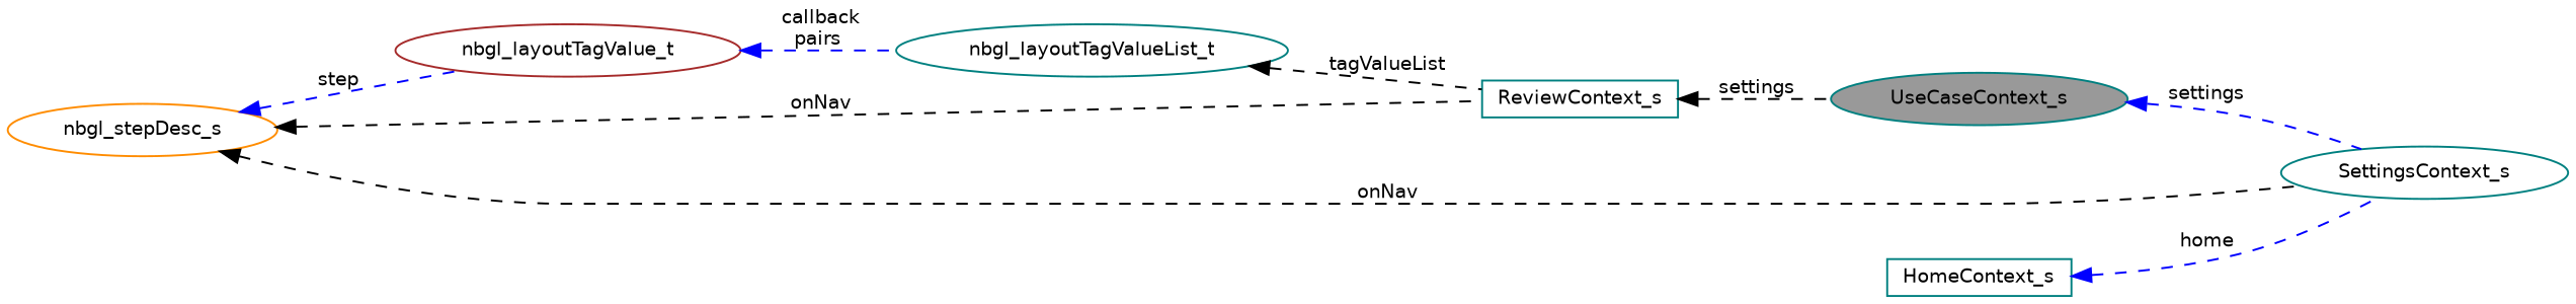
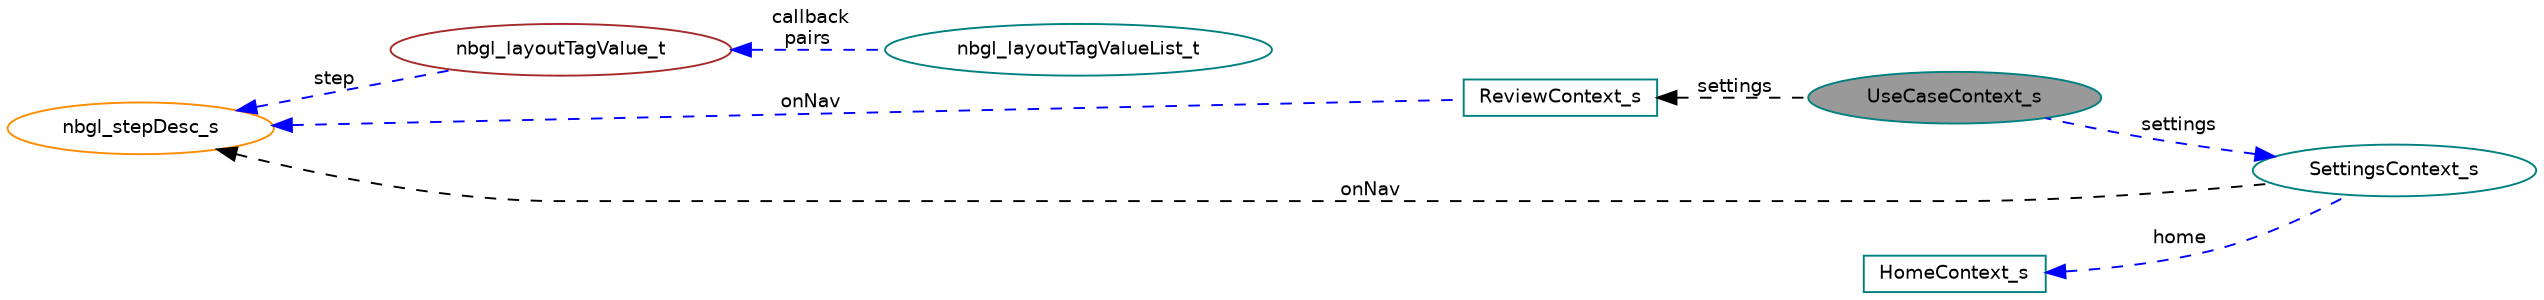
  digraph {
    rankdir=LR
    node [color=teal fillcolor=white fontname=Helvetica fontsize=10 shape=ellipse style=filled]
    edge [color=blue dir=back fontname=Helvetica fontsize=10 labelfontname=Helvetica labelfontsize=10 style=dashed]
    n1 [fillcolor=grey60 fontcolor=black height=0.2 label=UseCaseContext_s width=0.4]
    n2 [color=darkorange height=0.2 label=nbgl_stepDesc_s width=0.4]
    n3 [height=0.2 label=ReviewContext_s shape=box width=0.4]
    n4 [height=0.2 label=SettingsContext_s width=0.4]
    n5 [color=brown height=0.2 label=nbgl_layoutTagValue_t width=0.4]
    n6 [height=0.2 label=nbgl_layoutTagValueList_t width=0.4]
    n7 [height=0.2 label=HomeContext_s shape=box width=0.4]
-   n2 -> n3 [color=black label=" onNav"]
+   n2 -> n3 [label=" onNav"]
    n2 -> n4 [color=black label=" onNav"]
    n2 -> n5 [label=" step"]
    n3 -> n1 [color=black label=" settings"]
-   n1 -> n4 [label=" settings"]
+   n4 -> n1 [label=" settings"]
    n5 -> n6 [label=" callback\npairs"]
-   n6 -> n3 [color=black label=" tagValueList"]
    n7 -> n4 [label=" home"]
  }
